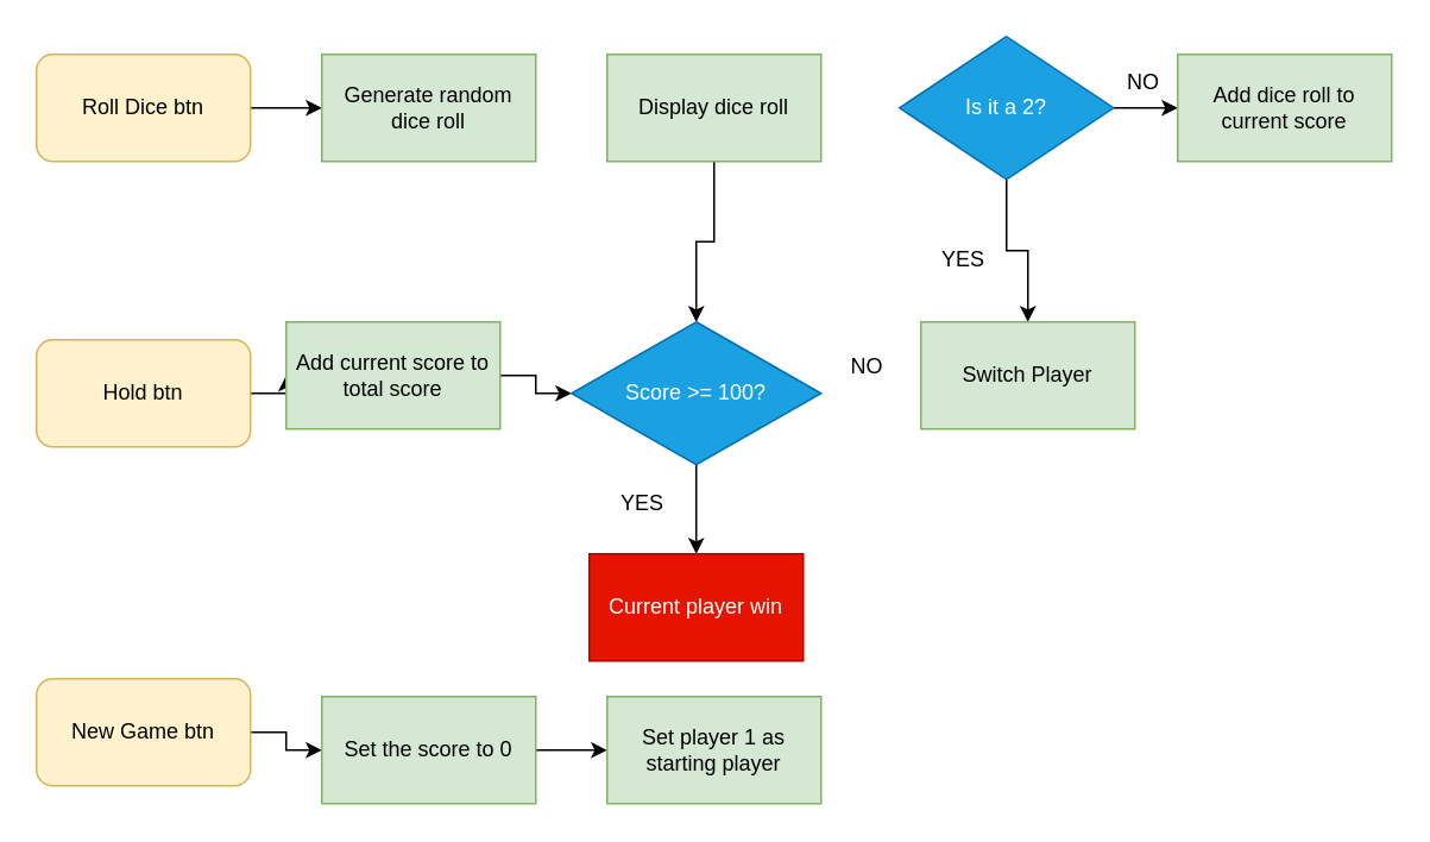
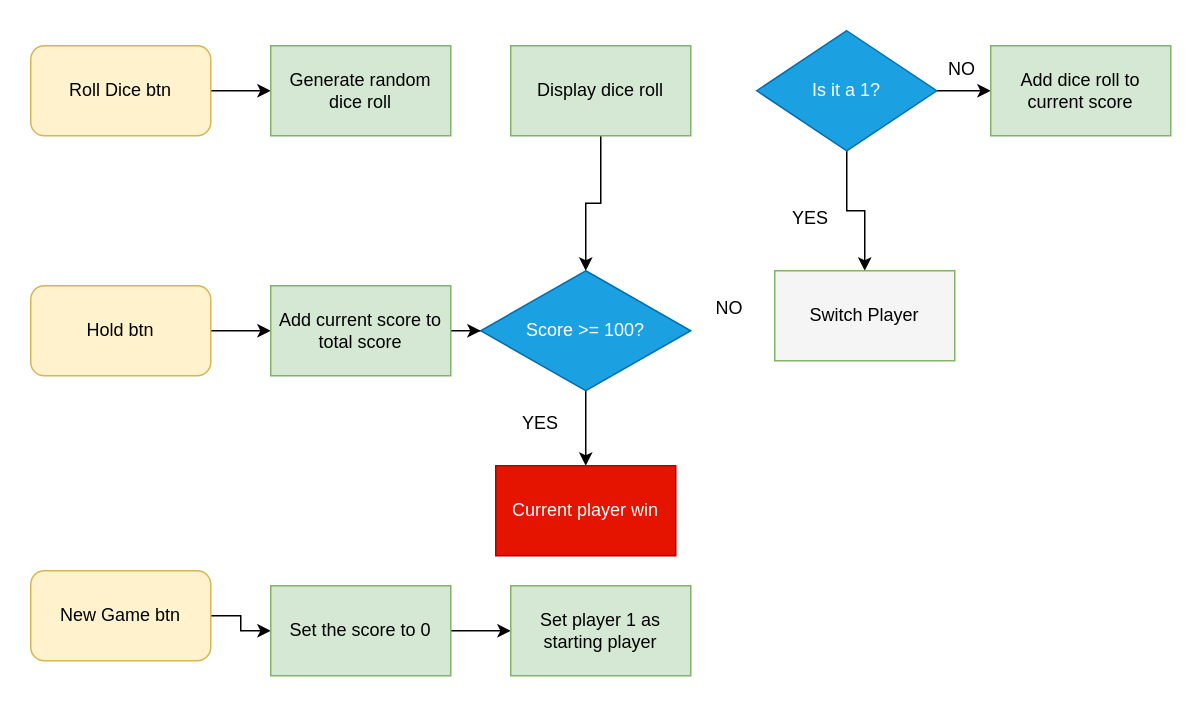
  <mxCell id="0" />
  <mxCell id="1" parent="0" />
  <mxCell id="2" style="edgeStyle=orthogonalEdgeStyle;rounded=0;orthogonalLoop=1;jettySize=auto;html=1;entryX=0;entryY=0.5;entryDx=0;entryDy=0;" edge="1" parent="1" source="3" target="8"><mxGeometry relative="1" as="geometry" /></mxCell>
  <mxCell id="3" value="Roll Dice btn" style="rounded=1;whiteSpace=wrap;html=1;fillColor=#fff2cc;strokeColor=#d6b656;" vertex="1" parent="1"><mxGeometry y="30" width="120" height="60" as="geometry" x="20" /></mxCell>
  <mxCell id="4" style="edgeStyle=orthogonalEdgeStyle;rounded=0;orthogonalLoop=1;jettySize=auto;html=1;entryX=0;entryY=0.5;entryDx=0;entryDy=0;" edge="1" parent="1" source="5" target="17"><mxGeometry relative="1" as="geometry" /></mxCell>
  <mxCell id="5" value="Hold btn" style="rounded=1;whiteSpace=wrap;html=1;fillColor=#fff2cc;strokeColor=#d6b656;" vertex="1" parent="1"><mxGeometry y="190" width="120" height="60" as="geometry" x="20" /></mxCell>
  <mxCell id="6" style="edgeStyle=orthogonalEdgeStyle;rounded=0;orthogonalLoop=1;jettySize=auto;html=1;entryX=0;entryY=0.5;entryDx=0;entryDy=0;" edge="1" parent="1" source="7" target="26"><mxGeometry relative="1" as="geometry" /></mxCell>
  <mxCell id="7" value="New Game btn&lt;br&gt;" style="rounded=1;whiteSpace=wrap;html=1;fillColor=#fff2cc;strokeColor=#d6b656;" vertex="1" parent="1"><mxGeometry x="20" y="380" width="120" height="60" as="geometry" /></mxCell>
  <mxCell id="8" value="Generate random dice roll" style="rounded=0;whiteSpace=wrap;html=1;fillColor=#d5e8d4;strokeColor=#82b366;" vertex="1" parent="1"><mxGeometry x="180" y="30" width="120" height="60" as="geometry" /></mxCell>
  <mxCell id="9" value="" style="edgeStyle=orthogonalEdgeStyle;rounded=0;orthogonalLoop=1;jettySize=auto;html=1;" edge="1" parent="1" source="10" target="19"><mxGeometry relative="1" as="geometry" /></mxCell>
  <mxCell id="10" value="Display dice roll" style="rounded=0;whiteSpace=wrap;html=1;fillColor=#d5e8d4;strokeColor=#82b366;" vertex="1" parent="1"><mxGeometry x="340" y="30" width="120" height="60" as="geometry" /></mxCell>
  <mxCell id="11" value="" style="edgeStyle=orthogonalEdgeStyle;rounded=0;orthogonalLoop=1;jettySize=auto;html=1;" edge="1" parent="1" source="13" target="14"><mxGeometry relative="1" as="geometry" /></mxCell>
  <mxCell id="12" style="edgeStyle=orthogonalEdgeStyle;rounded=0;orthogonalLoop=1;jettySize=auto;html=1;" edge="1" parent="1" source="13" target="20"><mxGeometry relative="1" as="geometry" /></mxCell>
- <mxCell id="13" value="Is it a 2?" style="rhombus;whiteSpace=wrap;html=1;rounded=0;fillColor=#1ba1e2;strokeColor=#006EAF;fontColor=#ffffff;" vertex="1" parent="1"><mxGeometry x="504" y="20" width="120" height="80" as="geometry" /></mxCell>
+ <mxCell id="13" value="Is it a 1?" style="rhombus;whiteSpace=wrap;html=1;rounded=0;fillColor=#1ba1e2;strokeColor=#006EAF;fontColor=#ffffff;" vertex="1" parent="1"><mxGeometry x="504" y="20" width="120" height="80" as="geometry" /></mxCell>
  <mxCell id="14" value="Add dice roll to current score" style="whiteSpace=wrap;html=1;rounded=0;fillColor=#d5e8d4;strokeColor=#82b366;" vertex="1" parent="1"><mxGeometry x="660" y="30" width="120" height="60" as="geometry" /></mxCell>
  <mxCell id="15" value="NO" style="text;html=1;strokeColor=none;fillColor=none;align=center;verticalAlign=middle;whiteSpace=wrap;rounded=0;" vertex="1" parent="1"><mxGeometry x="611" y="31" width="60" height="30" as="geometry" /></mxCell>
  <mxCell id="16" value="" style="edgeStyle=orthogonalEdgeStyle;rounded=0;orthogonalLoop=1;jettySize=auto;html=1;" edge="1" parent="1" source="17" target="19"><mxGeometry relative="1" as="geometry" /></mxCell>
- <mxCell id="17" value="Add current score to total score" style="rounded=0;whiteSpace=wrap;html=1;fillColor=#d5e8d4;strokeColor=#82b366;" vertex="1" parent="1"><mxGeometry x="160" y="180" width="120" height="60" as="geometry" /></mxCell>
+ <mxCell id="17" value="Add current score to total score" style="rounded=0;whiteSpace=wrap;html=1;fillColor=#d5e8d4;strokeColor=#82b366;" vertex="1" parent="1"><mxGeometry x="180" y="190" width="120" height="60" as="geometry" /></mxCell>
  <mxCell id="18" value="" style="edgeStyle=orthogonalEdgeStyle;rounded=0;orthogonalLoop=1;jettySize=auto;html=1;" edge="1" parent="1" source="19" target="23"><mxGeometry relative="1" as="geometry" /></mxCell>
  <mxCell id="19" value="Score &amp;gt;= 100?" style="rhombus;whiteSpace=wrap;html=1;fillColor=#1ba1e2;strokeColor=#006EAF;rounded=0;fontColor=#ffffff;" vertex="1" parent="1"><mxGeometry x="320" y="180" width="140" height="80" as="geometry" /></mxCell>
- <mxCell id="20" value="Switch Player" style="whiteSpace=wrap;html=1;fillColor=#d5e8d4;strokeColor=#82b366;rounded=0;" vertex="1" parent="1"><mxGeometry x="516" y="180" width="120" height="60" as="geometry" /></mxCell>
+ <mxCell id="20" value="Switch Player" style="whiteSpace=wrap;html=1;fillColor=#f5f5f5;strokeColor=#82b366;rounded=0;" vertex="1" parent="1"><mxGeometry x="516" y="180" width="120" height="60" as="geometry" /></mxCell>
  <mxCell id="21" value="NO" style="text;html=1;strokeColor=none;fillColor=none;align=center;verticalAlign=middle;whiteSpace=wrap;rounded=0;" vertex="1" parent="1"><mxGeometry x="456" y="190" width="60" height="30" as="geometry" /></mxCell>
  <mxCell id="22" value="YES" style="text;html=1;strokeColor=none;fillColor=none;align=center;verticalAlign=middle;whiteSpace=wrap;rounded=0;" vertex="1" parent="1"><mxGeometry x="510" y="130" width="60" height="30" as="geometry" /></mxCell>
  <mxCell id="23" value="Current player win" style="whiteSpace=wrap;html=1;fillColor=#e51400;strokeColor=#B20000;rounded=0;fontColor=#ffffff;" vertex="1" parent="1"><mxGeometry x="330" y="310" width="120" height="60" as="geometry" /></mxCell>
  <mxCell id="24" value="YES" style="text;html=1;strokeColor=none;fillColor=none;align=center;verticalAlign=middle;whiteSpace=wrap;rounded=0;" vertex="1" parent="1"><mxGeometry x="330" y="267" width="60" height="30" as="geometry" /></mxCell>
  <mxCell id="25" value="" style="edgeStyle=orthogonalEdgeStyle;rounded=0;orthogonalLoop=1;jettySize=auto;html=1;" edge="1" parent="1" source="26" target="27"><mxGeometry relative="1" as="geometry" /></mxCell>
  <mxCell id="26" value="Set the score to 0" style="rounded=0;whiteSpace=wrap;html=1;fillColor=#d5e8d4;strokeColor=#82b366;" vertex="1" parent="1"><mxGeometry x="180" y="390" width="120" height="60" as="geometry" /></mxCell>
  <mxCell id="27" value="Set player 1 as starting player" style="rounded=0;whiteSpace=wrap;html=1;fillColor=#d5e8d4;strokeColor=#82b366;" vertex="1" parent="1"><mxGeometry x="340" y="390" width="120" height="60" as="geometry" /></mxCell>
